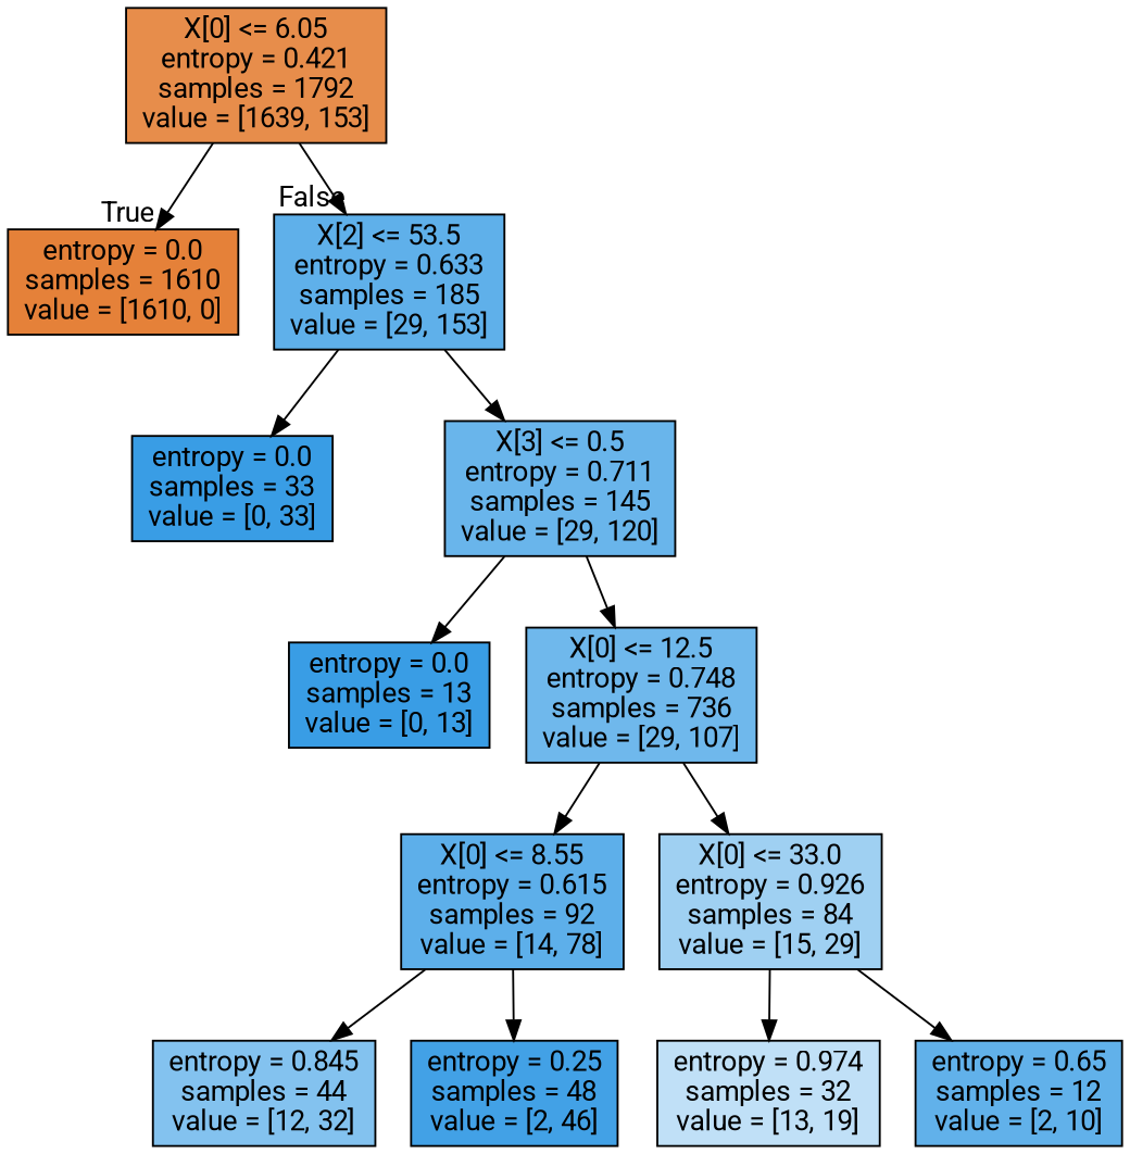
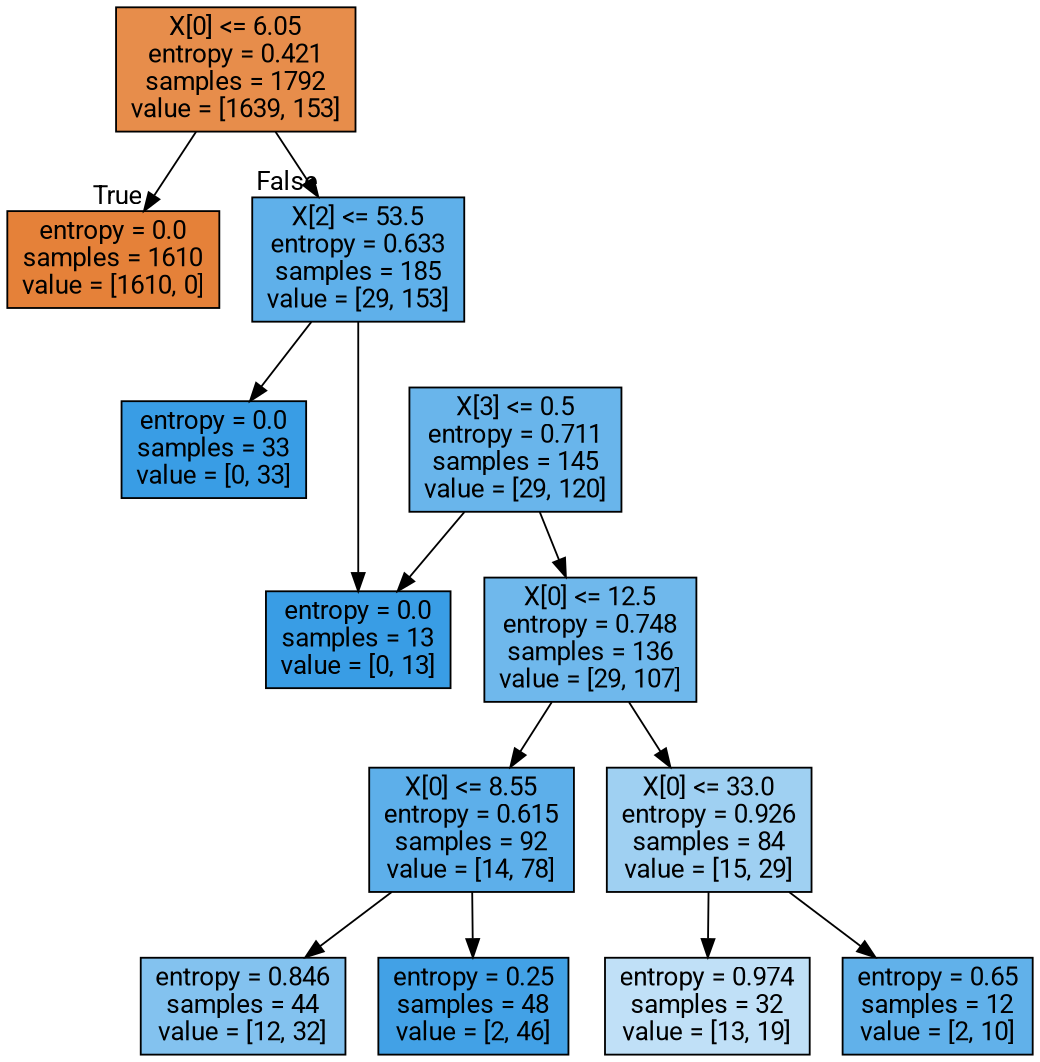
  digraph {
    fontname=Roboto
    node [color=black fillcolor="#399de5" fontname=Roboto shape=box style=filled]
    edge [fontname=Roboto]
    n1 [fillcolor="#e78d4b" label="X[0] <= 6.05\nentropy = 0.421\nsamples = 1792\nvalue = [1639, 153]"]
    n2 [fillcolor="#e58139" label="entropy = 0.0\nsamples = 1610\nvalue = [1610, 0]"]
    n3 [fillcolor="#5fb0ea" label="X[2] <= 53.5\nentropy = 0.633\nsamples = 185\nvalue = [29, 153]"]
    n4 [label="entropy = 0.0\nsamples = 33\nvalue = [0, 33]"]
    n5 [fillcolor="#69b5eb" label="X[3] <= 0.5\nentropy = 0.711\nsamples = 145\nvalue = [29, 120]"]
    n6 [label="entropy = 0.0\nsamples = 13\nvalue = [0, 13]"]
-   n7 [fillcolor="#6fb8ec" label="X[0] <= 12.5\nentropy = 0.748\nsamples = 736\nvalue = [29, 107]"]
+   n7 [fillcolor="#6fb8ec" label="X[0] <= 12.5\nentropy = 0.748\nsamples = 136\nvalue = [29, 107]"]
    n8 [fillcolor="#5dafea" label="X[0] <= 8.55\nentropy = 0.615\nsamples = 92\nvalue = [14, 78]"]
    n9 [fillcolor="#9fd0f2" label="X[0] <= 33.0\nentropy = 0.926\nsamples = 84\nvalue = [15, 29]"]
-   n10 [fillcolor="#83c2ef" label="entropy = 0.845\nsamples = 44\nvalue = [12, 32]"]
+   n10 [fillcolor="#83c2ef" label="entropy = 0.846\nsamples = 44\nvalue = [12, 32]"]
    n11 [fillcolor="#42a1e6" label="entropy = 0.25\nsamples = 48\nvalue = [2, 46]"]
    n12 [fillcolor="#c0e0f7" label="entropy = 0.974\nsamples = 32\nvalue = [13, 19]"]
    n13 [fillcolor="#61b1ea" label="entropy = 0.65\nsamples = 12\nvalue = [2, 10]"]
    n1 -> n2 [headlabel=True labelangle=45 labeldistance=2.5]
    n1 -> n3 [headlabel=False labelangle=-45 labeldistance=2.5]
    n3 -> n4
-   n3 -> n5
+   n3 -> n6
    n5 -> n6
    n5 -> n7
    n7 -> n8
    n7 -> n9
    n8 -> n10
    n8 -> n11
    n9 -> n12
    n9 -> n13
  }
